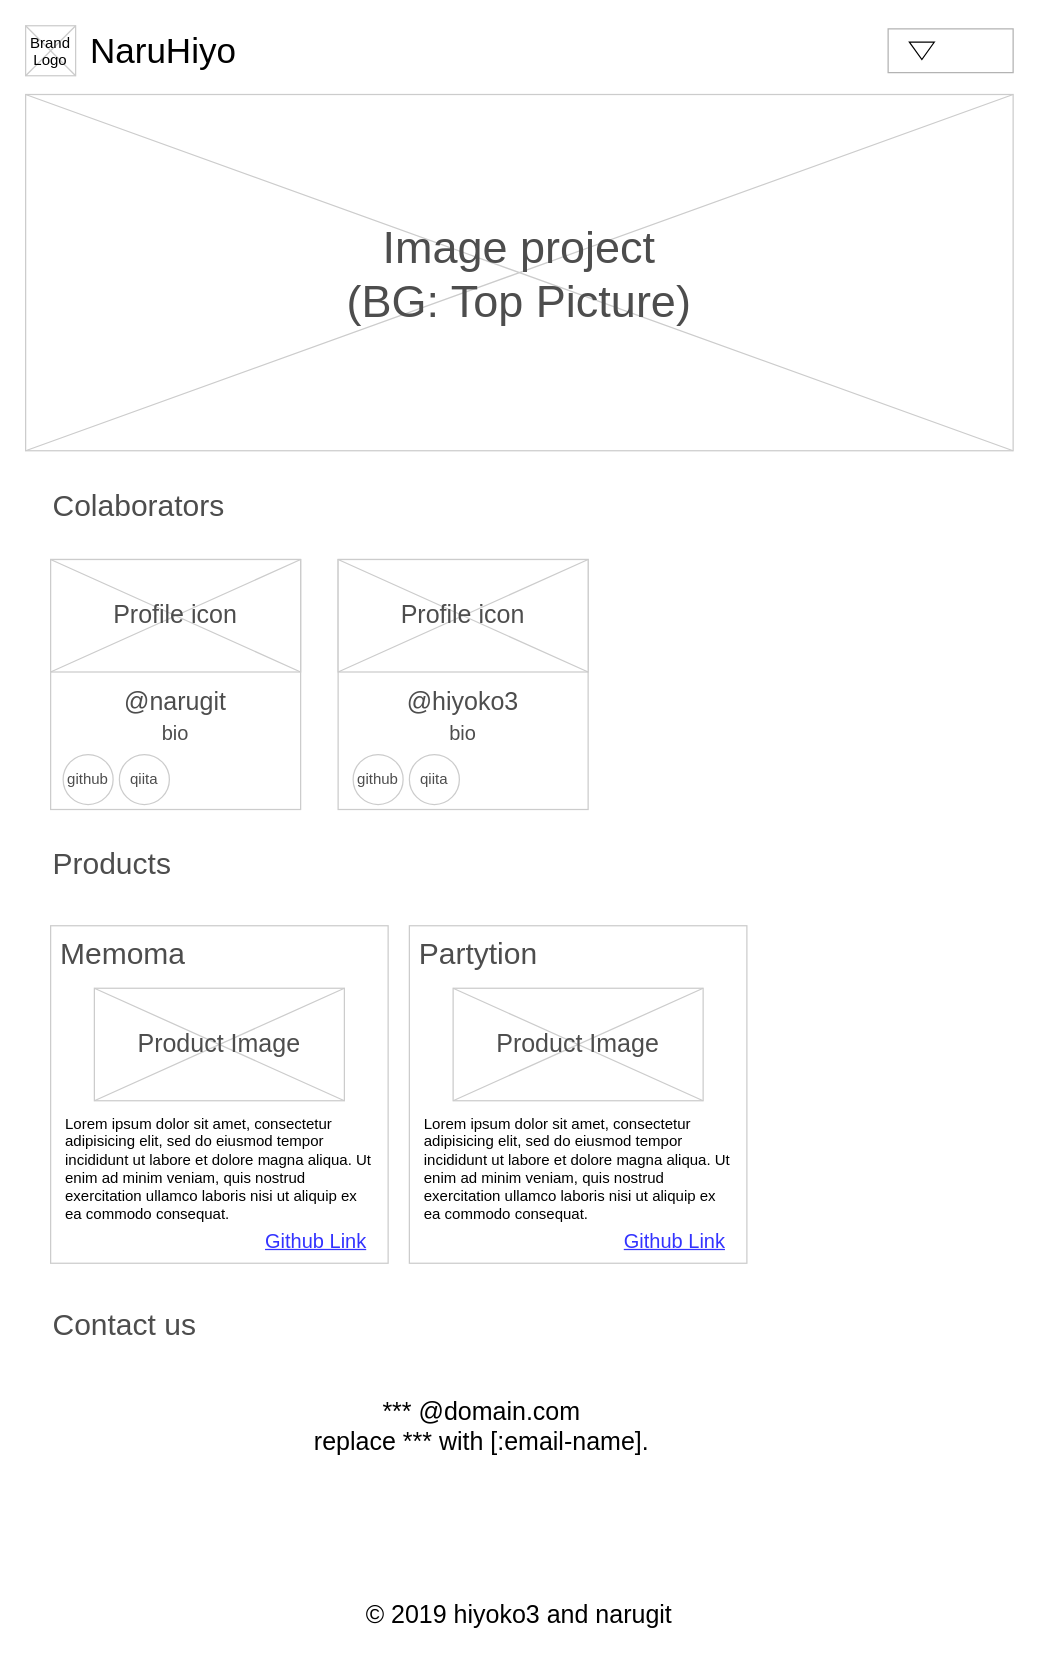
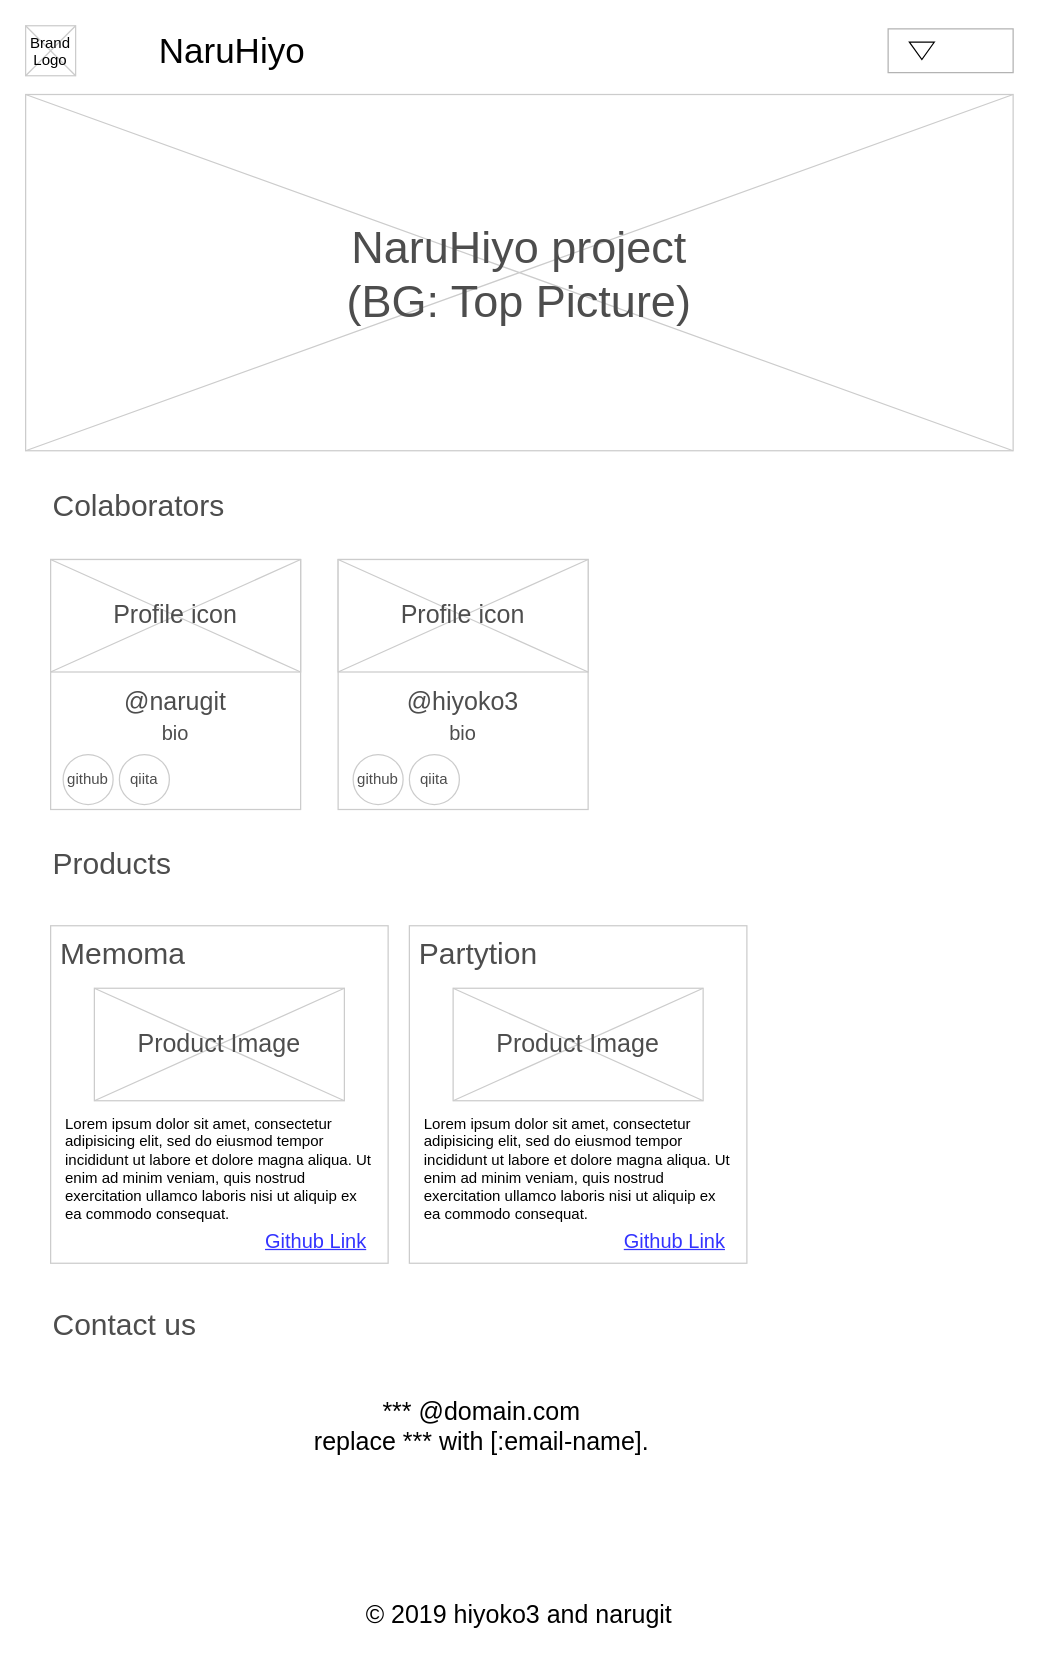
  <mxCell id="0" />
  <mxCell id="1" parent="0" />
  <mxCell id="2" value="" style="rounded=0;whiteSpace=wrap;html=1;labelBackgroundColor=none;strokeColor=#B3B3B3;fontSize=20;fontColor=#000000;align=center;" vertex="1" parent="1"><mxGeometry x="710" y="22.5" width="100" height="35" as="geometry" /></mxCell>
  <mxCell id="3" value="" style="whiteSpace=wrap;html=1;aspect=fixed;strokeColor=#CCCCCC;fontSize=24;fontColor=#4D4D4D;align=left;" vertex="1" parent="1"><mxGeometry x="40" y="740" width="270" height="270" as="geometry" /></mxCell>
- <mxCell id="4" value="NaruHiyo" style="text;spacingTop=-5;fontSize=28;fontStyle=0;verticalAlign=middle;" parent="1" vertex="1"><mxGeometry x="70" y="20" width="230" height="40" as="geometry" /></mxCell>
+ <mxCell id="4" value="NaruHiyo" style="text;spacingTop=-5;fontSize=28;fontStyle=0;verticalAlign=middle;" parent="1" vertex="1"><mxGeometry x="125" y="20" width="230" height="40" as="geometry" /></mxCell>
  <mxCell id="5" value="" style="verticalLabelPosition=bottom;verticalAlign=top;strokeWidth=1;shape=mxgraph.mockup.graphics.iconGrid;strokeColor=#CCCCCC;gridSize=1,1;" parent="1" vertex="1"><mxGeometry x="20" y="20" width="40" height="40" as="geometry" /></mxCell>
  <mxCell id="6" value="Brand&#10;Logo" style="text;spacingTop=-5;align=center" parent="1" vertex="1"><mxGeometry x="20" y="25" width="40" height="40" as="geometry" /></mxCell>
  <mxCell id="7" value="Memoma" style="text;spacingTop=0;verticalAlign=middle;fontSize=24;fontColor=#4D4D4D;spacing=8;" parent="1" vertex="1"><mxGeometry x="40" y="740" width="250" height="40" as="geometry" /></mxCell>
  <mxCell id="8" value="Lorem ipsum dolor sit amet, consectetur adipisicing elit, sed do eiusmod tempor incididunt ut labore et dolore magna aliqua. Ut enim ad minim veniam, quis nostrud exercitation ullamco laboris nisi ut aliquip ex ea commodo consequat. " style="text;spacingTop=-5;whiteSpace=wrap;align=left" parent="1" vertex="1"><mxGeometry x="50" y="890" width="250" height="90" as="geometry" /></mxCell>
  <mxCell id="9" value="" style="group" vertex="1" connectable="0" parent="1"><mxGeometry x="20" y="75" width="790" height="285" as="geometry" /></mxCell>
  <mxCell id="10" value="" style="verticalLabelPosition=bottom;verticalAlign=top;strokeWidth=1;shape=mxgraph.mockup.graphics.iconGrid;strokeColor=#CCCCCC;gridSize=1,1;" parent="9" vertex="1"><mxGeometry width="790" height="285" as="geometry" /></mxCell>
- <mxCell id="11" value="Image project&#10;(BG: Top Picture)" style="text;spacingTop=-5;align=center;verticalAlign=middle;fontSize=36;fontColor=#4D4D4D;" parent="9" vertex="1"><mxGeometry width="790" height="285" as="geometry" /></mxCell>
+ <mxCell id="11" value="NaruHiyo project&#10;(BG: Top Picture)" style="text;spacingTop=-5;align=center;verticalAlign=middle;fontSize=36;fontColor=#4D4D4D;" parent="9" vertex="1"><mxGeometry width="790" height="285" as="geometry" /></mxCell>
  <mxCell id="12" value="" style="whiteSpace=wrap;html=1;aspect=fixed;strokeColor=#CCCCCC;" vertex="1" parent="1"><mxGeometry x="40" y="447" width="200" height="200" as="geometry" /></mxCell>
  <mxCell id="13" value="Colaborators" style="text;html=1;strokeColor=none;fillColor=none;align=left;verticalAlign=middle;whiteSpace=wrap;rounded=0;fontColor=#4D4D4D;fontSize=24;" vertex="1" parent="1"><mxGeometry x="40" y="389.5" width="150" height="30" as="geometry" /></mxCell>
  <mxCell id="14" value="" style="whiteSpace=wrap;html=1;aspect=fixed;strokeColor=#CCCCCC;" vertex="1" parent="1"><mxGeometry x="270" y="447" width="200" height="200" as="geometry" /></mxCell>
  <mxCell id="15" value="&lt;font&gt;@narugit&lt;br&gt;&lt;font style=&quot;font-size: 16px&quot;&gt;bio&lt;/font&gt;&lt;br&gt;&lt;/font&gt;" style="text;html=1;strokeColor=none;fillColor=none;align=center;verticalAlign=middle;whiteSpace=wrap;rounded=0;fontColor=#4D4D4D;fontSize=20;" vertex="1" parent="1"><mxGeometry x="40" y="547" width="200" height="50" as="geometry" /></mxCell>
  <mxCell id="16" value="&lt;font&gt;@hiyoko3&lt;br&gt;&lt;font style=&quot;font-size: 16px&quot;&gt;bio&lt;/font&gt;&lt;br&gt;&lt;/font&gt;" style="text;html=1;strokeColor=none;fillColor=none;align=center;verticalAlign=middle;whiteSpace=wrap;rounded=0;fontColor=#4D4D4D;fontSize=20;" vertex="1" parent="1"><mxGeometry x="270" y="547" width="200" height="50" as="geometry" /></mxCell>
  <mxCell id="17" value="github" style="ellipse;whiteSpace=wrap;aspect=fixed;strokeColor=#CCCCCC;fontSize=12;fontColor=#4D4D4D;align=center;verticalAlign=middle;spacing=0;" vertex="1" parent="1"><mxGeometry x="50" y="603" width="40" height="40" as="geometry" /></mxCell>
  <mxCell id="18" value="qiita" style="ellipse;whiteSpace=wrap;aspect=fixed;strokeColor=#CCCCCC;fontSize=12;fontColor=#4D4D4D;align=center;verticalAlign=middle;spacing=0;" vertex="1" parent="1"><mxGeometry x="95" y="603" width="40" height="40" as="geometry" /></mxCell>
  <mxCell id="19" value="github" style="ellipse;whiteSpace=wrap;aspect=fixed;strokeColor=#CCCCCC;fontSize=12;fontColor=#4D4D4D;align=center;verticalAlign=middle;spacing=0;" vertex="1" parent="1"><mxGeometry x="282" y="603" width="40" height="40" as="geometry" /></mxCell>
  <mxCell id="20" value="qiita" style="ellipse;whiteSpace=wrap;aspect=fixed;strokeColor=#CCCCCC;fontSize=12;fontColor=#4D4D4D;align=center;verticalAlign=middle;spacing=0;" vertex="1" parent="1"><mxGeometry x="327" y="603" width="40" height="40" as="geometry" /></mxCell>
  <mxCell id="21" value="" style="group" vertex="1" connectable="0" parent="1"><mxGeometry x="40" y="447" width="200" height="90" as="geometry" /></mxCell>
  <mxCell id="22" value="" style="verticalLabelPosition=bottom;verticalAlign=top;strokeWidth=1;shape=mxgraph.mockup.graphics.iconGrid;strokeColor=#CCCCCC;gridSize=1,1;" vertex="1" parent="21"><mxGeometry width="200" height="90" as="geometry" /></mxCell>
  <mxCell id="23" value="Profile icon" style="text;spacingTop=-5;align=center;verticalAlign=middle;fontSize=20;fontColor=#4D4D4D;" vertex="1" parent="21"><mxGeometry width="200" height="90" as="geometry" /></mxCell>
  <mxCell id="24" value="" style="group" vertex="1" connectable="0" parent="1"><mxGeometry x="270" y="447" width="200" height="90" as="geometry" /></mxCell>
  <mxCell id="25" value="" style="verticalLabelPosition=bottom;verticalAlign=top;strokeWidth=1;shape=mxgraph.mockup.graphics.iconGrid;strokeColor=#CCCCCC;gridSize=1,1;" vertex="1" parent="24"><mxGeometry width="200" height="90" as="geometry" /></mxCell>
  <mxCell id="26" value="Profile icon" style="text;spacingTop=-5;align=center;verticalAlign=middle;fontSize=20;fontColor=#4D4D4D;" vertex="1" parent="24"><mxGeometry width="200" height="90" as="geometry" /></mxCell>
  <mxCell id="27" value="Products" style="text;html=1;strokeColor=none;fillColor=none;align=left;verticalAlign=middle;whiteSpace=wrap;rounded=0;fontColor=#4D4D4D;fontSize=24;" vertex="1" parent="1"><mxGeometry x="40" y="676" width="150" height="30" as="geometry" /></mxCell>
  <mxCell id="28" value="" style="group" vertex="1" connectable="0" parent="1"><mxGeometry x="75" y="790" width="200" height="90" as="geometry" /></mxCell>
  <mxCell id="29" value="" style="verticalLabelPosition=bottom;verticalAlign=top;strokeWidth=1;shape=mxgraph.mockup.graphics.iconGrid;strokeColor=#CCCCCC;gridSize=1,1;" vertex="1" parent="28"><mxGeometry width="200" height="90" as="geometry" /></mxCell>
  <mxCell id="30" value="Product Image" style="text;spacingTop=-5;align=center;verticalAlign=middle;fontSize=20;fontColor=#4D4D4D;" vertex="1" parent="28"><mxGeometry width="200" height="90" as="geometry" /></mxCell>
  <mxCell id="31" value="&lt;font style=&quot;font-size: 16px&quot; color=&quot;#3333ff&quot;&gt;&lt;u&gt;Github Link&lt;/u&gt;&lt;/font&gt;" style="text;html=1;strokeColor=none;fillColor=none;align=center;verticalAlign=middle;whiteSpace=wrap;rounded=0;fontSize=24;fontColor=#4D4D4D;" vertex="1" parent="1"><mxGeometry x="205" y="980" width="95" height="20" as="geometry" /></mxCell>
  <mxCell id="32" value="" style="whiteSpace=wrap;html=1;aspect=fixed;strokeColor=#CCCCCC;fontSize=24;fontColor=#4D4D4D;align=left;" vertex="1" parent="1"><mxGeometry x="327" y="740" width="270" height="270" as="geometry" /></mxCell>
  <mxCell id="33" value="Partytion" style="text;spacingTop=0;verticalAlign=middle;fontSize=24;fontColor=#4D4D4D;spacing=8;" vertex="1" parent="1"><mxGeometry x="327" y="740" width="250" height="40" as="geometry" /></mxCell>
  <mxCell id="34" value="Lorem ipsum dolor sit amet, consectetur adipisicing elit, sed do eiusmod tempor incididunt ut labore et dolore magna aliqua. Ut enim ad minim veniam, quis nostrud exercitation ullamco laboris nisi ut aliquip ex ea commodo consequat. " style="text;spacingTop=-5;whiteSpace=wrap;align=left" vertex="1" parent="1"><mxGeometry x="337" y="890" width="250" height="90" as="geometry" /></mxCell>
  <mxCell id="35" value="" style="group" vertex="1" connectable="0" parent="1"><mxGeometry x="362" y="790" width="200" height="90" as="geometry" /></mxCell>
  <mxCell id="36" value="" style="verticalLabelPosition=bottom;verticalAlign=top;strokeWidth=1;shape=mxgraph.mockup.graphics.iconGrid;strokeColor=#CCCCCC;gridSize=1,1;" vertex="1" parent="35"><mxGeometry width="200" height="90" as="geometry" /></mxCell>
  <mxCell id="37" value="Product Image" style="text;spacingTop=-5;align=center;verticalAlign=middle;fontSize=20;fontColor=#4D4D4D;" vertex="1" parent="35"><mxGeometry width="200" height="90" as="geometry" /></mxCell>
  <mxCell id="38" value="&lt;font style=&quot;font-size: 16px&quot; color=&quot;#3333ff&quot;&gt;&lt;u&gt;Github Link&lt;/u&gt;&lt;/font&gt;" style="text;html=1;strokeColor=none;fillColor=none;align=center;verticalAlign=middle;whiteSpace=wrap;rounded=0;fontSize=24;fontColor=#4D4D4D;" vertex="1" parent="1"><mxGeometry x="492" y="980" width="95" height="20" as="geometry" /></mxCell>
  <mxCell id="39" value="© 2019 hiyoko3 and narugit" style="text;html=1;strokeColor=none;fillColor=none;align=center;verticalAlign=middle;whiteSpace=wrap;rounded=0;fontColor=#000000;fontSize=20;" vertex="1" parent="1"><mxGeometry x="20" y="1275" width="790" height="30" as="geometry" /></mxCell>
  <mxCell id="40" value="Contact us" style="text;html=1;strokeColor=none;fillColor=none;align=left;verticalAlign=middle;whiteSpace=wrap;rounded=0;fontColor=#4D4D4D;fontSize=24;" vertex="1" parent="1"><mxGeometry x="40" y="1045" width="150" height="30" as="geometry" /></mxCell>
  <mxCell id="41" value="*** @domain.com&lt;br&gt;replace *** with [:email-name]." style="text;html=1;strokeColor=none;fillColor=none;align=center;verticalAlign=middle;whiteSpace=wrap;rounded=0;fontSize=20;fontColor=#000000;" vertex="1" parent="1"><mxGeometry x="170" y="1115" width="430" height="50" as="geometry" /></mxCell>
  <mxCell id="42" value="" style="triangle;whiteSpace=wrap;html=1;strokeColor=#000000;fontSize=20;fontColor=#000000;align=center;rotation=90;labelBackgroundColor=none;" vertex="1" parent="1"><mxGeometry x="730" y="30" width="14" height="20" as="geometry" /></mxCell>
